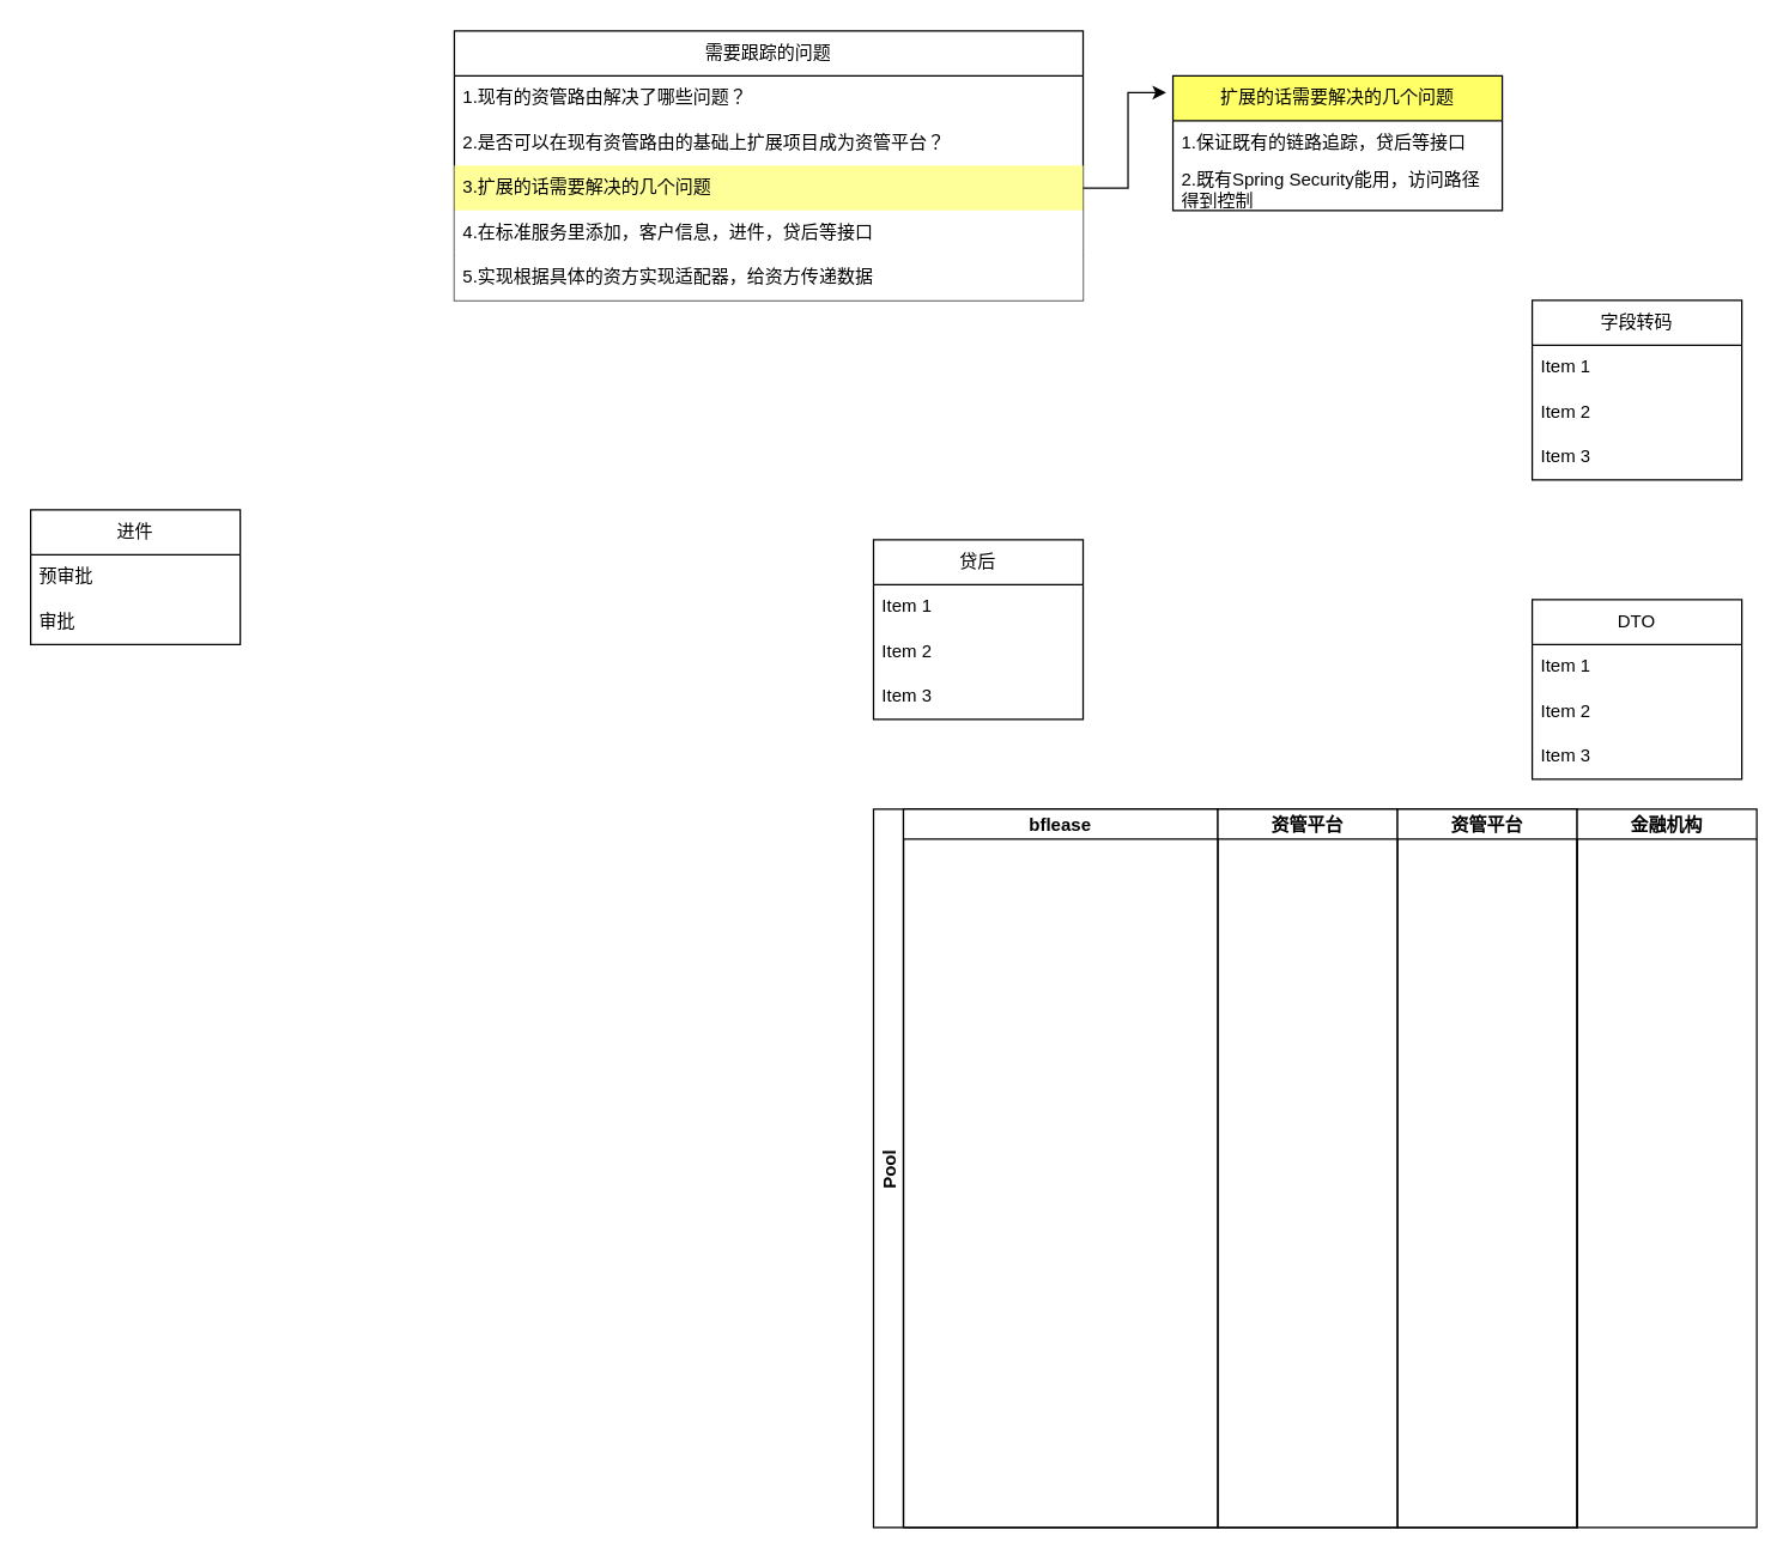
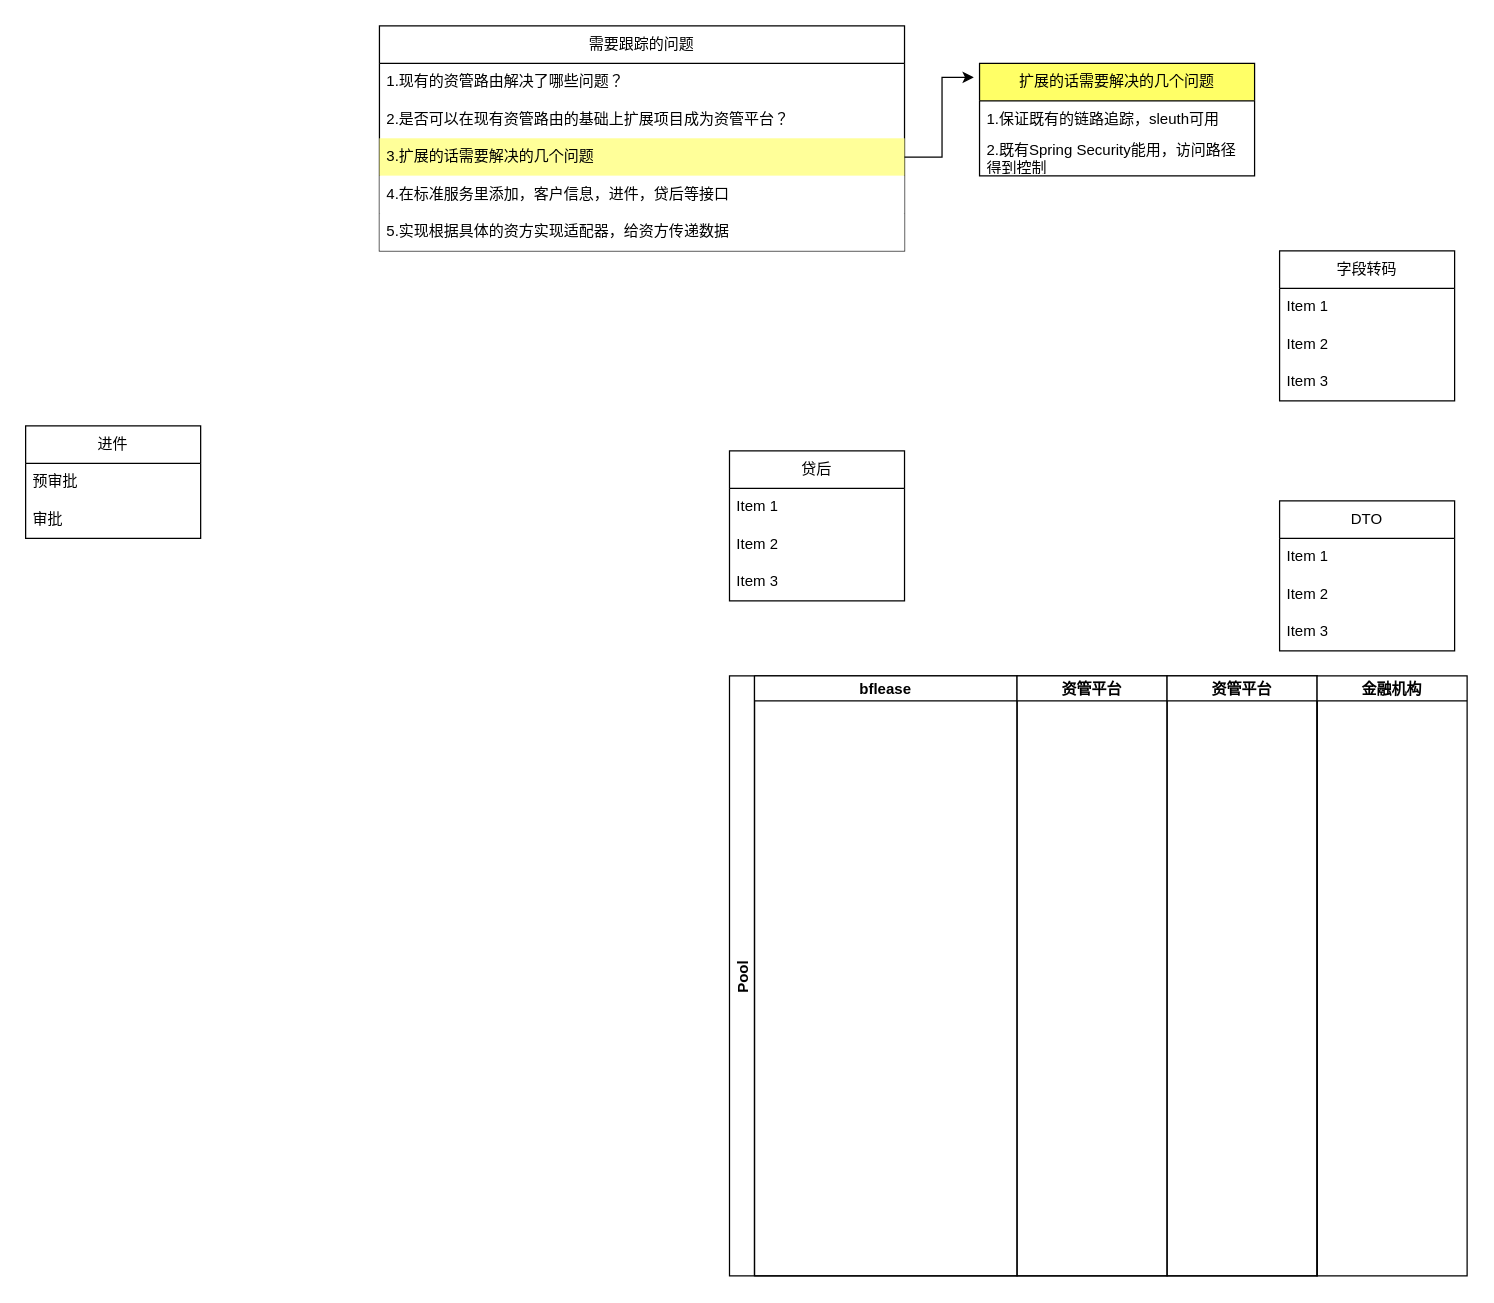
  <mxCell id="0" />
  <mxCell id="1" parent="0" />
  <mxCell id="2" value="进件" style="swimlane;fontStyle=0;childLayout=stackLayout;horizontal=1;startSize=30;horizontalStack=0;resizeParent=1;resizeParentMax=0;resizeLast=0;collapsible=1;marginBottom=0;whiteSpace=wrap;html=1;" parent="1" vertex="1"><mxGeometry x="20" y="340" width="140" height="90" as="geometry" /></mxCell>
  <mxCell id="3" value="预审批" style="text;strokeColor=none;fillColor=none;align=left;verticalAlign=middle;spacingLeft=4;spacingRight=4;overflow=hidden;points=[[0,0.5],[1,0.5]];portConstraint=eastwest;rotatable=0;whiteSpace=wrap;html=1;" parent="2" vertex="1"><mxGeometry y="30" width="140" height="30" as="geometry" /></mxCell>
  <mxCell id="4" value="审批" style="text;strokeColor=none;fillColor=none;align=left;verticalAlign=middle;spacingLeft=4;spacingRight=4;overflow=hidden;points=[[0,0.5],[1,0.5]];portConstraint=eastwest;rotatable=0;whiteSpace=wrap;html=1;" parent="2" vertex="1"><mxGeometry y="60" width="140" height="30" as="geometry" /></mxCell>
  <mxCell id="5" value="贷后" style="swimlane;fontStyle=0;childLayout=stackLayout;horizontal=1;startSize=30;horizontalStack=0;resizeParent=1;resizeParentMax=0;resizeLast=0;collapsible=1;marginBottom=0;whiteSpace=wrap;html=1;" parent="1" vertex="1"><mxGeometry x="583" y="360" width="140" height="120" as="geometry" /></mxCell>
  <mxCell id="6" value="Item 1" style="text;strokeColor=none;fillColor=none;align=left;verticalAlign=middle;spacingLeft=4;spacingRight=4;overflow=hidden;points=[[0,0.5],[1,0.5]];portConstraint=eastwest;rotatable=0;whiteSpace=wrap;html=1;" parent="5" vertex="1"><mxGeometry y="30" width="140" height="30" as="geometry" /></mxCell>
  <mxCell id="7" value="Item 2" style="text;strokeColor=none;fillColor=none;align=left;verticalAlign=middle;spacingLeft=4;spacingRight=4;overflow=hidden;points=[[0,0.5],[1,0.5]];portConstraint=eastwest;rotatable=0;whiteSpace=wrap;html=1;" parent="5" vertex="1"><mxGeometry y="60" width="140" height="30" as="geometry" /></mxCell>
  <mxCell id="8" value="Item 3" style="text;strokeColor=none;fillColor=none;align=left;verticalAlign=middle;spacingLeft=4;spacingRight=4;overflow=hidden;points=[[0,0.5],[1,0.5]];portConstraint=eastwest;rotatable=0;whiteSpace=wrap;html=1;" parent="5" vertex="1"><mxGeometry y="90" width="140" height="30" as="geometry" /></mxCell>
  <mxCell id="9" value="字段转码" style="swimlane;fontStyle=0;childLayout=stackLayout;horizontal=1;startSize=30;horizontalStack=0;resizeParent=1;resizeParentMax=0;resizeLast=0;collapsible=1;marginBottom=0;whiteSpace=wrap;html=1;" vertex="1" parent="1"><mxGeometry x="1023" y="200" width="140" height="120" as="geometry" /></mxCell>
  <mxCell id="10" value="Item 1" style="text;strokeColor=none;fillColor=none;align=left;verticalAlign=middle;spacingLeft=4;spacingRight=4;overflow=hidden;points=[[0,0.5],[1,0.5]];portConstraint=eastwest;rotatable=0;whiteSpace=wrap;html=1;" vertex="1" parent="9"><mxGeometry y="30" width="140" height="30" as="geometry" /></mxCell>
  <mxCell id="11" value="Item 2" style="text;strokeColor=none;fillColor=none;align=left;verticalAlign=middle;spacingLeft=4;spacingRight=4;overflow=hidden;points=[[0,0.5],[1,0.5]];portConstraint=eastwest;rotatable=0;whiteSpace=wrap;html=1;" vertex="1" parent="9"><mxGeometry y="60" width="140" height="30" as="geometry" /></mxCell>
  <mxCell id="12" value="Item 3" style="text;strokeColor=none;fillColor=none;align=left;verticalAlign=middle;spacingLeft=4;spacingRight=4;overflow=hidden;points=[[0,0.5],[1,0.5]];portConstraint=eastwest;rotatable=0;whiteSpace=wrap;html=1;" vertex="1" parent="9"><mxGeometry y="90" width="140" height="30" as="geometry" /></mxCell>
  <mxCell id="13" value="DTO" style="swimlane;fontStyle=0;childLayout=stackLayout;horizontal=1;startSize=30;horizontalStack=0;resizeParent=1;resizeParentMax=0;resizeLast=0;collapsible=1;marginBottom=0;whiteSpace=wrap;html=1;" vertex="1" parent="1"><mxGeometry x="1023" y="400" width="140" height="120" as="geometry" /></mxCell>
  <mxCell id="14" value="Item 1" style="text;strokeColor=none;fillColor=none;align=left;verticalAlign=middle;spacingLeft=4;spacingRight=4;overflow=hidden;points=[[0,0.5],[1,0.5]];portConstraint=eastwest;rotatable=0;whiteSpace=wrap;html=1;" vertex="1" parent="13"><mxGeometry y="30" width="140" height="30" as="geometry" /></mxCell>
  <mxCell id="15" value="Item 2" style="text;strokeColor=none;fillColor=none;align=left;verticalAlign=middle;spacingLeft=4;spacingRight=4;overflow=hidden;points=[[0,0.5],[1,0.5]];portConstraint=eastwest;rotatable=0;whiteSpace=wrap;html=1;" vertex="1" parent="13"><mxGeometry y="60" width="140" height="30" as="geometry" /></mxCell>
  <mxCell id="16" value="Item 3" style="text;strokeColor=none;fillColor=none;align=left;verticalAlign=middle;spacingLeft=4;spacingRight=4;overflow=hidden;points=[[0,0.5],[1,0.5]];portConstraint=eastwest;rotatable=0;whiteSpace=wrap;html=1;" vertex="1" parent="13"><mxGeometry y="90" width="140" height="30" as="geometry" /></mxCell>
  <mxCell id="17" value="Pool" style="swimlane;childLayout=stackLayout;resizeParent=1;resizeParentMax=0;startSize=20;horizontal=0;horizontalStack=1;" vertex="1" parent="1"><mxGeometry x="583" y="540" width="470" height="480" as="geometry" /></mxCell>
  <mxCell id="18" value="bflease" style="swimlane;startSize=20;" vertex="1" parent="17"><mxGeometry x="20" width="210" height="480" as="geometry" /></mxCell>
  <mxCell id="19" value="资管平台" style="swimlane;startSize=20;" vertex="1" parent="17"><mxGeometry x="230" width="120" height="480" as="geometry" /></mxCell>
  <mxCell id="20" value="资管平台" style="swimlane;startSize=20;" vertex="1" parent="17"><mxGeometry x="350" width="120" height="480" as="geometry" /></mxCell>
  <mxCell id="21" value="金融机构" style="swimlane;startSize=20;" vertex="1" parent="1"><mxGeometry x="1053" y="540" width="120" height="480" as="geometry" /></mxCell>
  <mxCell id="22" value="需要跟踪的问题" style="swimlane;fontStyle=0;childLayout=stackLayout;horizontal=1;startSize=30;horizontalStack=0;resizeParent=1;resizeParentMax=0;resizeLast=0;collapsible=1;marginBottom=0;whiteSpace=wrap;html=1;" vertex="1" parent="1"><mxGeometry x="303" y="20" width="420" height="180" as="geometry" /></mxCell>
  <mxCell id="23" value="1.现有的资管路由解决了哪些问题？" style="text;strokeColor=none;fillColor=none;align=left;verticalAlign=middle;spacingLeft=4;spacingRight=4;overflow=hidden;points=[[0,0.5],[1,0.5]];portConstraint=eastwest;rotatable=0;whiteSpace=wrap;html=1;" vertex="1" parent="22"><mxGeometry y="30" width="420" height="30" as="geometry" /></mxCell>
  <mxCell id="24" value="2.是否可以在现有资管路由的基础上扩展项目成为资管平台？" style="text;strokeColor=none;fillColor=none;align=left;verticalAlign=middle;spacingLeft=4;spacingRight=4;overflow=hidden;points=[[0,0.5],[1,0.5]];portConstraint=eastwest;rotatable=0;whiteSpace=wrap;html=1;" vertex="1" parent="22"><mxGeometry y="60" width="420" height="30" as="geometry" /></mxCell>
  <mxCell id="25" value="3.扩展的话需要解决的几个问题" style="text;strokeColor=none;fillColor=#FFFF99;align=left;verticalAlign=middle;spacingLeft=4;spacingRight=4;overflow=hidden;points=[[0,0.5],[1,0.5]];portConstraint=eastwest;rotatable=0;whiteSpace=wrap;html=1;" vertex="1" parent="22"><mxGeometry y="90" width="420" height="30" as="geometry" /></mxCell>
  <mxCell id="26" value="4.在标准服务里添加，客户信息，进件，贷后等接口" style="text;strokeColor=none;fillColor=#FFFFFF;align=left;verticalAlign=middle;spacingLeft=4;spacingRight=4;overflow=hidden;points=[[0,0.5],[1,0.5]];portConstraint=eastwest;rotatable=0;whiteSpace=wrap;html=1;" vertex="1" parent="22"><mxGeometry y="120" width="420" height="30" as="geometry" /></mxCell>
  <mxCell id="27" value="5.实现根据具体的资方实现适配器，给资方传递数据" style="text;strokeColor=none;fillColor=#FFFFFF;align=left;verticalAlign=middle;spacingLeft=4;spacingRight=4;overflow=hidden;points=[[0,0.5],[1,0.5]];portConstraint=eastwest;rotatable=0;whiteSpace=wrap;html=1;" vertex="1" parent="22"><mxGeometry y="150" width="420" height="30" as="geometry" /></mxCell>
  <mxCell id="28" value="扩展的话需要解决的几个问题" style="swimlane;fontStyle=0;childLayout=stackLayout;horizontal=1;startSize=30;horizontalStack=0;resizeParent=1;resizeParentMax=0;resizeLast=0;collapsible=1;marginBottom=0;whiteSpace=wrap;html=1;fillColor=#FFFF66;" vertex="1" parent="1"><mxGeometry x="783" y="50" width="220" height="90" as="geometry" /></mxCell>
- <mxCell id="29" value="1.保证既有的链路追踪，贷后等接口" style="text;strokeColor=none;fillColor=none;align=left;verticalAlign=middle;spacingLeft=4;spacingRight=4;overflow=hidden;points=[[0,0.5],[1,0.5]];portConstraint=eastwest;rotatable=0;whiteSpace=wrap;html=1;" vertex="1" parent="28"><mxGeometry y="30" width="220" height="30" as="geometry" /></mxCell>
+ <mxCell id="29" value="1.保证既有的链路追踪，sleuth可用" style="text;strokeColor=none;fillColor=none;align=left;verticalAlign=middle;spacingLeft=4;spacingRight=4;overflow=hidden;points=[[0,0.5],[1,0.5]];portConstraint=eastwest;rotatable=0;whiteSpace=wrap;html=1;" vertex="1" parent="28"><mxGeometry y="30" width="220" height="30" as="geometry" /></mxCell>
  <mxCell id="30" value="2.既有Spring Security能用，访问路径得到控制" style="text;strokeColor=none;fillColor=none;align=left;verticalAlign=middle;spacingLeft=4;spacingRight=4;overflow=hidden;points=[[0,0.5],[1,0.5]];portConstraint=eastwest;rotatable=0;whiteSpace=wrap;html=1;" vertex="1" parent="28"><mxGeometry y="60" width="220" height="30" as="geometry" /></mxCell>
  <mxCell id="31" style="edgeStyle=orthogonalEdgeStyle;rounded=0;orthogonalLoop=1;jettySize=auto;html=1;entryX=-0.021;entryY=0.125;entryDx=0;entryDy=0;entryPerimeter=0;" edge="1" parent="1" source="25" target="28"><mxGeometry relative="1" as="geometry" /></mxCell>
